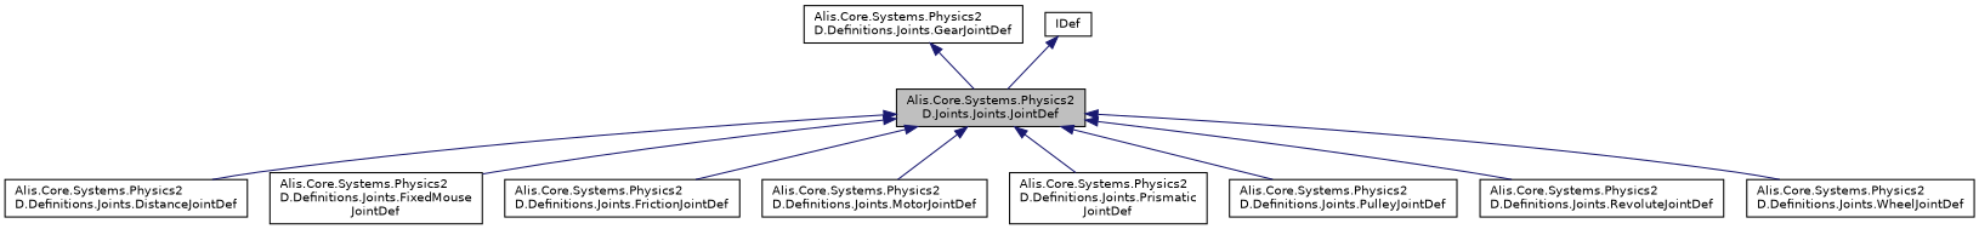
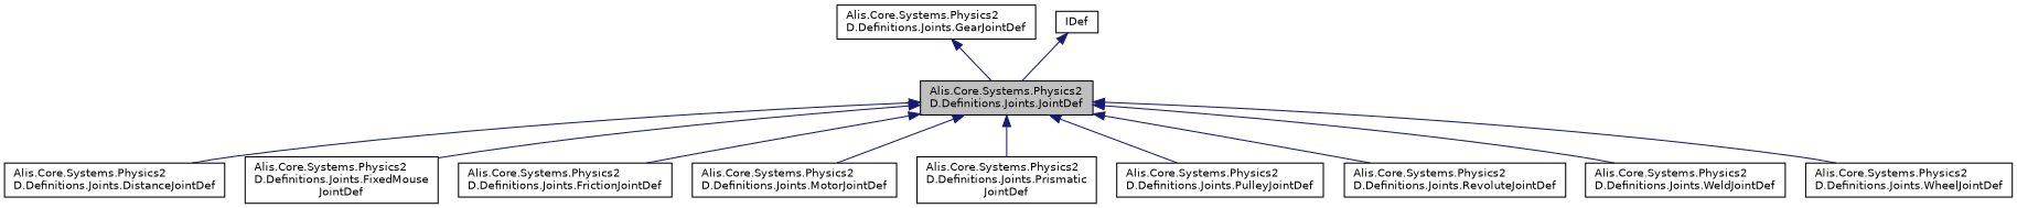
  digraph {
    rankdir=TB
    node [color=black fillcolor=white fontname=Helvetica fontsize=10 shape=record style=filled]
    edge [color=midnightblue dir=back fontname=Helvetica fontsize=10 labelfontname=Helvetica labelfontsize=10 style=solid]
-   n1 [fillcolor=grey75 fontcolor=black height=0.2 label="Alis.Core.Systems.Physics2\lD.Joints.Joints.JointDef" width=0.4]
+   n1 [fillcolor=grey75 fontcolor=black height=0.2 label="Alis.Core.Systems.Physics2\lD.Definitions.Joints.JointDef" width=0.4]
    n2 [height=0.2 label="Alis.Core.Systems.Physics2\lD.Definitions.Joints.DistanceJointDef" width=0.4]
    n3 [height=0.2 label="Alis.Core.Systems.Physics2\lD.Definitions.Joints.FixedMouse\lJointDef" width=0.4]
    n4 [height=0.2 label="Alis.Core.Systems.Physics2\lD.Definitions.Joints.FrictionJointDef" width=0.4]
    n5 [height=0.2 label="Alis.Core.Systems.Physics2\lD.Definitions.Joints.MotorJointDef" width=0.4]
    n6 [height=0.2 label="Alis.Core.Systems.Physics2\lD.Definitions.Joints.Prismatic\lJointDef" width=0.4]
    n7 [height=0.2 label="Alis.Core.Systems.Physics2\lD.Definitions.Joints.PulleyJointDef" width=0.4]
    n8 [height=0.2 label="Alis.Core.Systems.Physics2\lD.Definitions.Joints.RevoluteJointDef" width=0.4]
+   n9 [height=0.2 label="Alis.Core.Systems.Physics2\lD.Definitions.Joints.WeldJointDef" width=0.4]
    n10 [height=0.2 label="Alis.Core.Systems.Physics2\lD.Definitions.Joints.WheelJointDef" width=0.4]
    n11 [height=0.2 label="Alis.Core.Systems.Physics2\lD.Definitions.Joints.GearJointDef" width=0.4]
    n12 [height=0.2 label=IDef width=0.4]
    n1 -> n2
    n1 -> n3
    n1 -> n4
    n1 -> n5
    n1 -> n6
    n1 -> n7
    n1 -> n8
+   n1 -> n9
    n1 -> n10
    n11 -> n1
    n12 -> n1
  }
